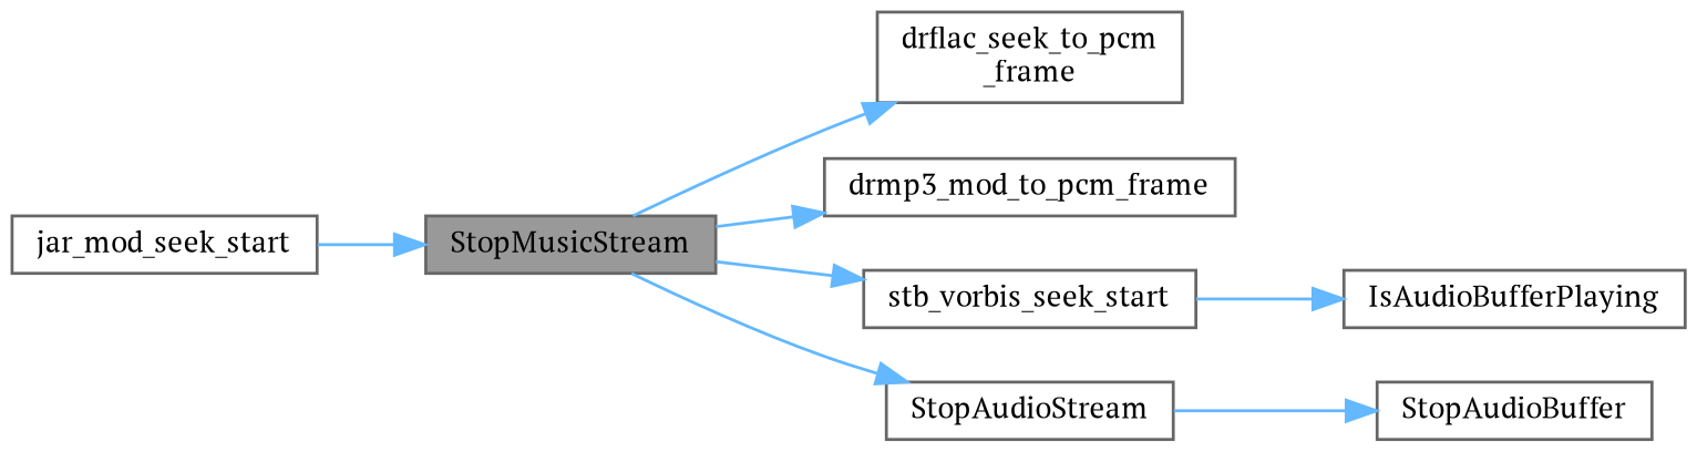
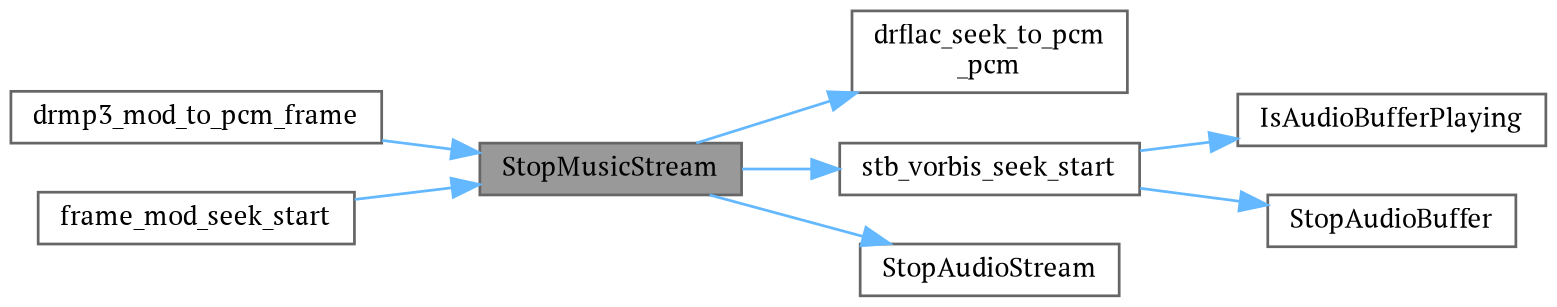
  digraph {
    fontname="PT Serif"
    rankdir=LR
    node [color=grey40 fillcolor=white fontname="PT Serif" fontsize=10 shape=box style=filled]
    edge [color=steelblue1 fontname="PT Serif" fontsize=10 labelfontname=Helvetica labelfontsize=10 style=solid]
    n1 [color=gray40 fillcolor=grey60 fontcolor=black height=0.2 label=StopMusicStream width=0.4]
-   n2 [height=0.2 label="drflac_seek_to_pcm\l_frame" width=0.4]
+   n2 [height=0.2 label="drflac_seek_to_pcm\l_pcm" width=0.4]
    n3 [height=0.2 label=drmp3_mod_to_pcm_frame width=0.4]
    n4 [height=0.2 label=stb_vorbis_seek_start width=0.4]
    n5 [height=0.2 label=StopAudioStream width=0.4]
-   n6 [height=0.2 label=jar_mod_seek_start width=0.4]
+   n6 [height=0.2 label=frame_mod_seek_start width=0.4]
    n7 [height=0.2 label=IsAudioBufferPlaying width=0.4]
    n8 [height=0.2 label=StopAudioBuffer width=0.4]
    n1 -> n2
-   n1 -> n3
+   n3 -> n1
    n1 -> n4
    n1 -> n5
    n4 -> n7
-   n5 -> n8
+   n4 -> n8
    n6 -> n1
  }
